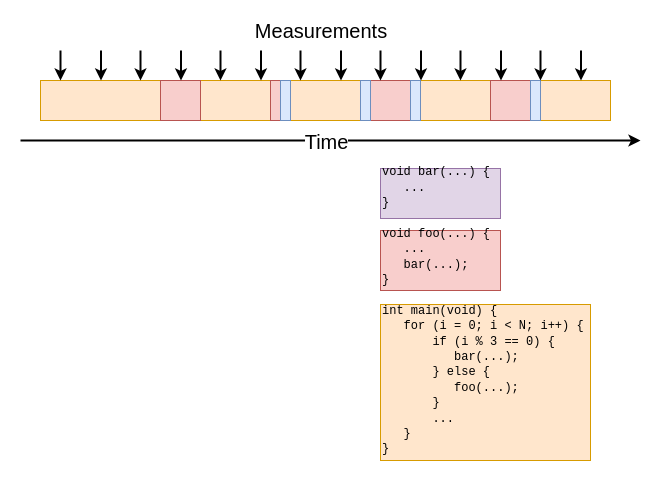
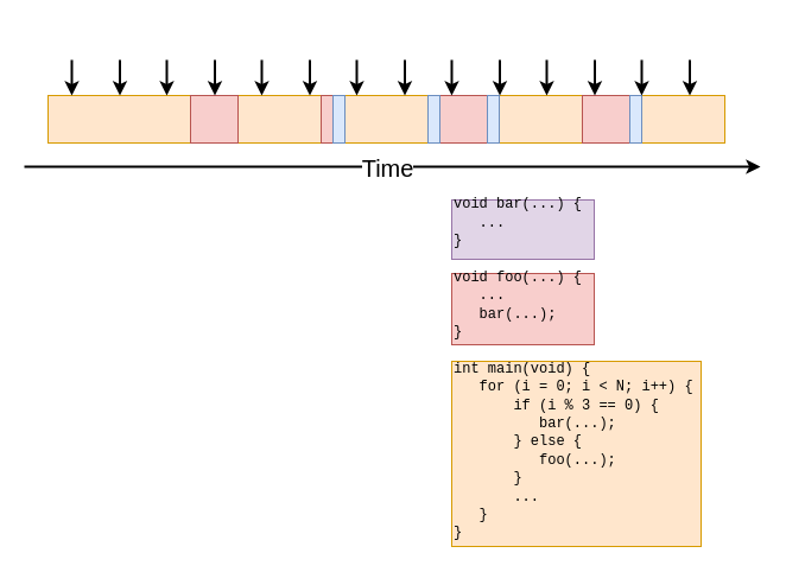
  <mxCell id="0" />
  <mxCell id="1" parent="0" />
  <mxCell id="2" value="" style="rounded=0;whiteSpace=wrap;html=1;fillColor=#ffe6cc;strokeColor=#d79b00;" vertex="1" parent="1"><mxGeometry x="380" y="304" width="210" height="156" as="geometry" /></mxCell>
  <mxCell id="3" value="" style="rounded=0;whiteSpace=wrap;html=1;fillColor=#f8cecc;strokeColor=#b85450;" vertex="1" parent="1"><mxGeometry x="380" y="230" width="120" height="60" as="geometry" /></mxCell>
  <mxCell id="4" value="" style="rounded=0;whiteSpace=wrap;html=1;fillColor=#e1d5e7;strokeColor=#9673a6;" vertex="1" parent="1"><mxGeometry x="380" y="168" width="120" height="50" as="geometry" /></mxCell>
  <mxCell id="5" value="" style="rounded=0;whiteSpace=wrap;html=1;fillColor=#ffe6cc;strokeColor=#d79b00;" vertex="1" parent="1"><mxGeometry x="40" y="80" width="120" height="40" as="geometry" /></mxCell>
  <mxCell id="6" value="" style="rounded=0;whiteSpace=wrap;html=1;fillColor=#ffe6cc;strokeColor=#d79b00;" vertex="1" parent="1"><mxGeometry x="200" y="80" width="70" height="40" as="geometry" /></mxCell>
  <mxCell id="7" value="" style="rounded=0;whiteSpace=wrap;html=1;fillColor=#ffe6cc;strokeColor=#d79b00;" vertex="1" parent="1"><mxGeometry x="290" y="80" width="70" height="40" as="geometry" /></mxCell>
  <mxCell id="8" value="" style="rounded=0;whiteSpace=wrap;html=1;fillColor=#ffe6cc;strokeColor=#d79b00;" vertex="1" parent="1"><mxGeometry x="420" y="80" width="70" height="40" as="geometry" /></mxCell>
  <mxCell id="9" value="" style="rounded=0;whiteSpace=wrap;html=1;fillColor=#ffe6cc;strokeColor=#d79b00;" vertex="1" parent="1"><mxGeometry x="540" y="80" width="70" height="40" as="geometry" /></mxCell>
  <mxCell id="10" value="" style="rounded=0;whiteSpace=wrap;html=1;fillColor=#f8cecc;strokeColor=#b85450;" vertex="1" parent="1"><mxGeometry x="160" y="80" width="40" height="40" as="geometry" /></mxCell>
  <mxCell id="11" value="" style="rounded=0;whiteSpace=wrap;html=1;fillColor=#f8cecc;strokeColor=#b85450;" vertex="1" parent="1"><mxGeometry x="270" y="80" width="10" height="40" as="geometry" /></mxCell>
  <mxCell id="12" value="" style="rounded=0;whiteSpace=wrap;html=1;fillColor=#f8cecc;strokeColor=#b85450;" vertex="1" parent="1"><mxGeometry x="370" y="80" width="40" height="40" as="geometry" /></mxCell>
  <mxCell id="13" value="" style="rounded=0;whiteSpace=wrap;html=1;fillColor=#dae8fc;strokeColor=#6c8ebf;" vertex="1" parent="1"><mxGeometry x="280" y="80" width="10" height="40" as="geometry" /></mxCell>
  <mxCell id="14" value="" style="rounded=0;whiteSpace=wrap;html=1;fillColor=#dae8fc;strokeColor=#6c8ebf;" vertex="1" parent="1"><mxGeometry x="360" y="80" width="10" height="40" as="geometry" /></mxCell>
  <mxCell id="15" value="" style="rounded=0;whiteSpace=wrap;html=1;fillColor=#dae8fc;strokeColor=#6c8ebf;" vertex="1" parent="1"><mxGeometry x="410" y="80" width="10" height="40" as="geometry" /></mxCell>
  <mxCell id="16" value="" style="rounded=0;whiteSpace=wrap;html=1;fillColor=#f8cecc;strokeColor=#b85450;" vertex="1" parent="1"><mxGeometry x="490" y="80" width="40" height="40" as="geometry" /></mxCell>
  <mxCell id="17" value="" style="rounded=0;whiteSpace=wrap;html=1;fillColor=#dae8fc;strokeColor=#6c8ebf;" vertex="1" parent="1"><mxGeometry x="530" y="80" width="10" height="40" as="geometry" /></mxCell>
  <mxCell id="18" value="" style="endArrow=classic;html=1;strokeWidth=2;" edge="1" parent="1"><mxGeometry width="50" height="50" relative="1" as="geometry"><mxPoint x="20" y="140" as="sourcePoint" /><mxPoint x="640" y="140" as="targetPoint" /></mxGeometry></mxCell>
  <mxCell id="19" value="&lt;font style=&quot;font-size: 20px&quot;&gt;Time&lt;/font&gt;" style="text;html=1;resizable=0;points=[];align=center;verticalAlign=middle;labelBackgroundColor=#ffffff;" vertex="1" connectable="0" parent="18"><mxGeometry x="-0.148" y="2" relative="1" as="geometry"><mxPoint x="41" y="2" as="offset" /></mxGeometry></mxCell>
  <mxCell id="20" value="" style="group" vertex="1" connectable="0" parent="1"><mxGeometry x="60" y="50" width="520.5" height="30" as="geometry" /></mxCell>
  <mxCell id="21" value="" style="endArrow=classic;html=1;strokeWidth=2;" edge="1" parent="20"><mxGeometry width="50" height="50" relative="1" as="geometry"><mxPoint as="sourcePoint" /><mxPoint y="30" as="targetPoint" /></mxGeometry></mxCell>
  <mxCell id="22" value="" style="endArrow=classic;html=1;strokeWidth=2;" edge="1" parent="20"><mxGeometry width="50" height="50" relative="1" as="geometry"><mxPoint x="40.5" as="sourcePoint" /><mxPoint x="40.5" y="30" as="targetPoint" /></mxGeometry></mxCell>
  <mxCell id="23" value="" style="endArrow=classic;html=1;strokeWidth=2;" edge="1" parent="20"><mxGeometry width="50" height="50" relative="1" as="geometry"><mxPoint x="80" as="sourcePoint" /><mxPoint x="80" y="30" as="targetPoint" /></mxGeometry></mxCell>
  <mxCell id="24" value="" style="endArrow=classic;html=1;strokeWidth=2;" edge="1" parent="20"><mxGeometry width="50" height="50" relative="1" as="geometry"><mxPoint x="120.5" as="sourcePoint" /><mxPoint x="120.5" y="30" as="targetPoint" /></mxGeometry></mxCell>
  <mxCell id="25" value="" style="endArrow=classic;html=1;strokeWidth=2;" edge="1" parent="20"><mxGeometry width="50" height="50" relative="1" as="geometry"><mxPoint x="160" as="sourcePoint" /><mxPoint x="160" y="30" as="targetPoint" /></mxGeometry></mxCell>
  <mxCell id="26" value="" style="endArrow=classic;html=1;strokeWidth=2;" edge="1" parent="20"><mxGeometry width="50" height="50" relative="1" as="geometry"><mxPoint x="200.5" as="sourcePoint" /><mxPoint x="200.5" y="30" as="targetPoint" /></mxGeometry></mxCell>
  <mxCell id="27" value="" style="endArrow=classic;html=1;strokeWidth=2;" edge="1" parent="20"><mxGeometry width="50" height="50" relative="1" as="geometry"><mxPoint x="240" as="sourcePoint" /><mxPoint x="240" y="30" as="targetPoint" /></mxGeometry></mxCell>
  <mxCell id="28" value="" style="endArrow=classic;html=1;strokeWidth=2;" edge="1" parent="20"><mxGeometry width="50" height="50" relative="1" as="geometry"><mxPoint x="280.5" as="sourcePoint" /><mxPoint x="280.5" y="30" as="targetPoint" /></mxGeometry></mxCell>
  <mxCell id="29" value="" style="endArrow=classic;html=1;strokeWidth=2;" edge="1" parent="20"><mxGeometry width="50" height="50" relative="1" as="geometry"><mxPoint x="320" as="sourcePoint" /><mxPoint x="320" y="30" as="targetPoint" /></mxGeometry></mxCell>
  <mxCell id="30" value="" style="endArrow=classic;html=1;strokeWidth=2;" edge="1" parent="20"><mxGeometry width="50" height="50" relative="1" as="geometry"><mxPoint x="360.5" as="sourcePoint" /><mxPoint x="360.5" y="30" as="targetPoint" /></mxGeometry></mxCell>
  <mxCell id="31" value="" style="endArrow=classic;html=1;strokeWidth=2;" edge="1" parent="20"><mxGeometry width="50" height="50" relative="1" as="geometry"><mxPoint x="400" as="sourcePoint" /><mxPoint x="400" y="30" as="targetPoint" /></mxGeometry></mxCell>
  <mxCell id="32" value="" style="endArrow=classic;html=1;strokeWidth=2;" edge="1" parent="20"><mxGeometry width="50" height="50" relative="1" as="geometry"><mxPoint x="440.5" as="sourcePoint" /><mxPoint x="440.5" y="30" as="targetPoint" /></mxGeometry></mxCell>
  <mxCell id="33" value="" style="endArrow=classic;html=1;strokeWidth=2;" edge="1" parent="20"><mxGeometry width="50" height="50" relative="1" as="geometry"><mxPoint x="480" as="sourcePoint" /><mxPoint x="480" y="30" as="targetPoint" /></mxGeometry></mxCell>
  <mxCell id="34" value="" style="endArrow=classic;html=1;strokeWidth=2;" edge="1" parent="20"><mxGeometry width="50" height="50" relative="1" as="geometry"><mxPoint x="520.5" as="sourcePoint" /><mxPoint x="520.5" y="30" as="targetPoint" /></mxGeometry></mxCell>
- <mxCell id="35" value="&lt;font style=&quot;font-size: 20px&quot;&gt;Measurements&lt;/font&gt;" style="text;html=1;strokeColor=none;fillColor=none;align=center;verticalAlign=middle;whiteSpace=wrap;rounded=0;" vertex="1" parent="1"><mxGeometry x="240.5" y="20" width="160" height="20" as="geometry" /></mxCell>
  <mxCell id="36" value="&lt;font face=&quot;Courier New&quot;&gt;void bar(...) {&lt;br&gt;&amp;nbsp; &amp;nbsp;...&lt;br&gt;}&lt;br&gt;&lt;br&gt;void foo(...) {&lt;br&gt;&amp;nbsp; &amp;nbsp;...&lt;br&gt;&amp;nbsp; &amp;nbsp;bar(...);&lt;br&gt;}&lt;br&gt;&lt;br&gt;int main(void) {&lt;br&gt;&amp;nbsp; &amp;nbsp;for (i = 0; i &amp;lt; N; i++) {&lt;br&gt;&amp;nbsp; &amp;nbsp; &amp;nbsp; &amp;nbsp;if (i % 3 == 0) {&lt;br&gt;&amp;nbsp; &amp;nbsp; &amp;nbsp; &amp;nbsp; &amp;nbsp; bar(...);&lt;br&gt;&amp;nbsp; &amp;nbsp; &amp;nbsp; &amp;nbsp;} else {&lt;br&gt;&amp;nbsp; &amp;nbsp; &amp;nbsp; &amp;nbsp; &amp;nbsp; foo(...);&lt;br&gt;&amp;nbsp; &amp;nbsp; &amp;nbsp; &amp;nbsp;}&lt;br&gt;&amp;nbsp; &amp;nbsp; &amp;nbsp; &amp;nbsp;...&lt;br&gt;&amp;nbsp; &amp;nbsp;}&lt;br&gt;}&lt;/font&gt;" style="text;html=1;strokeColor=none;fillColor=none;align=left;verticalAlign=middle;whiteSpace=wrap;rounded=0;" vertex="1" parent="1"><mxGeometry x="380" y="160" width="230" height="300" as="geometry" /></mxCell>
